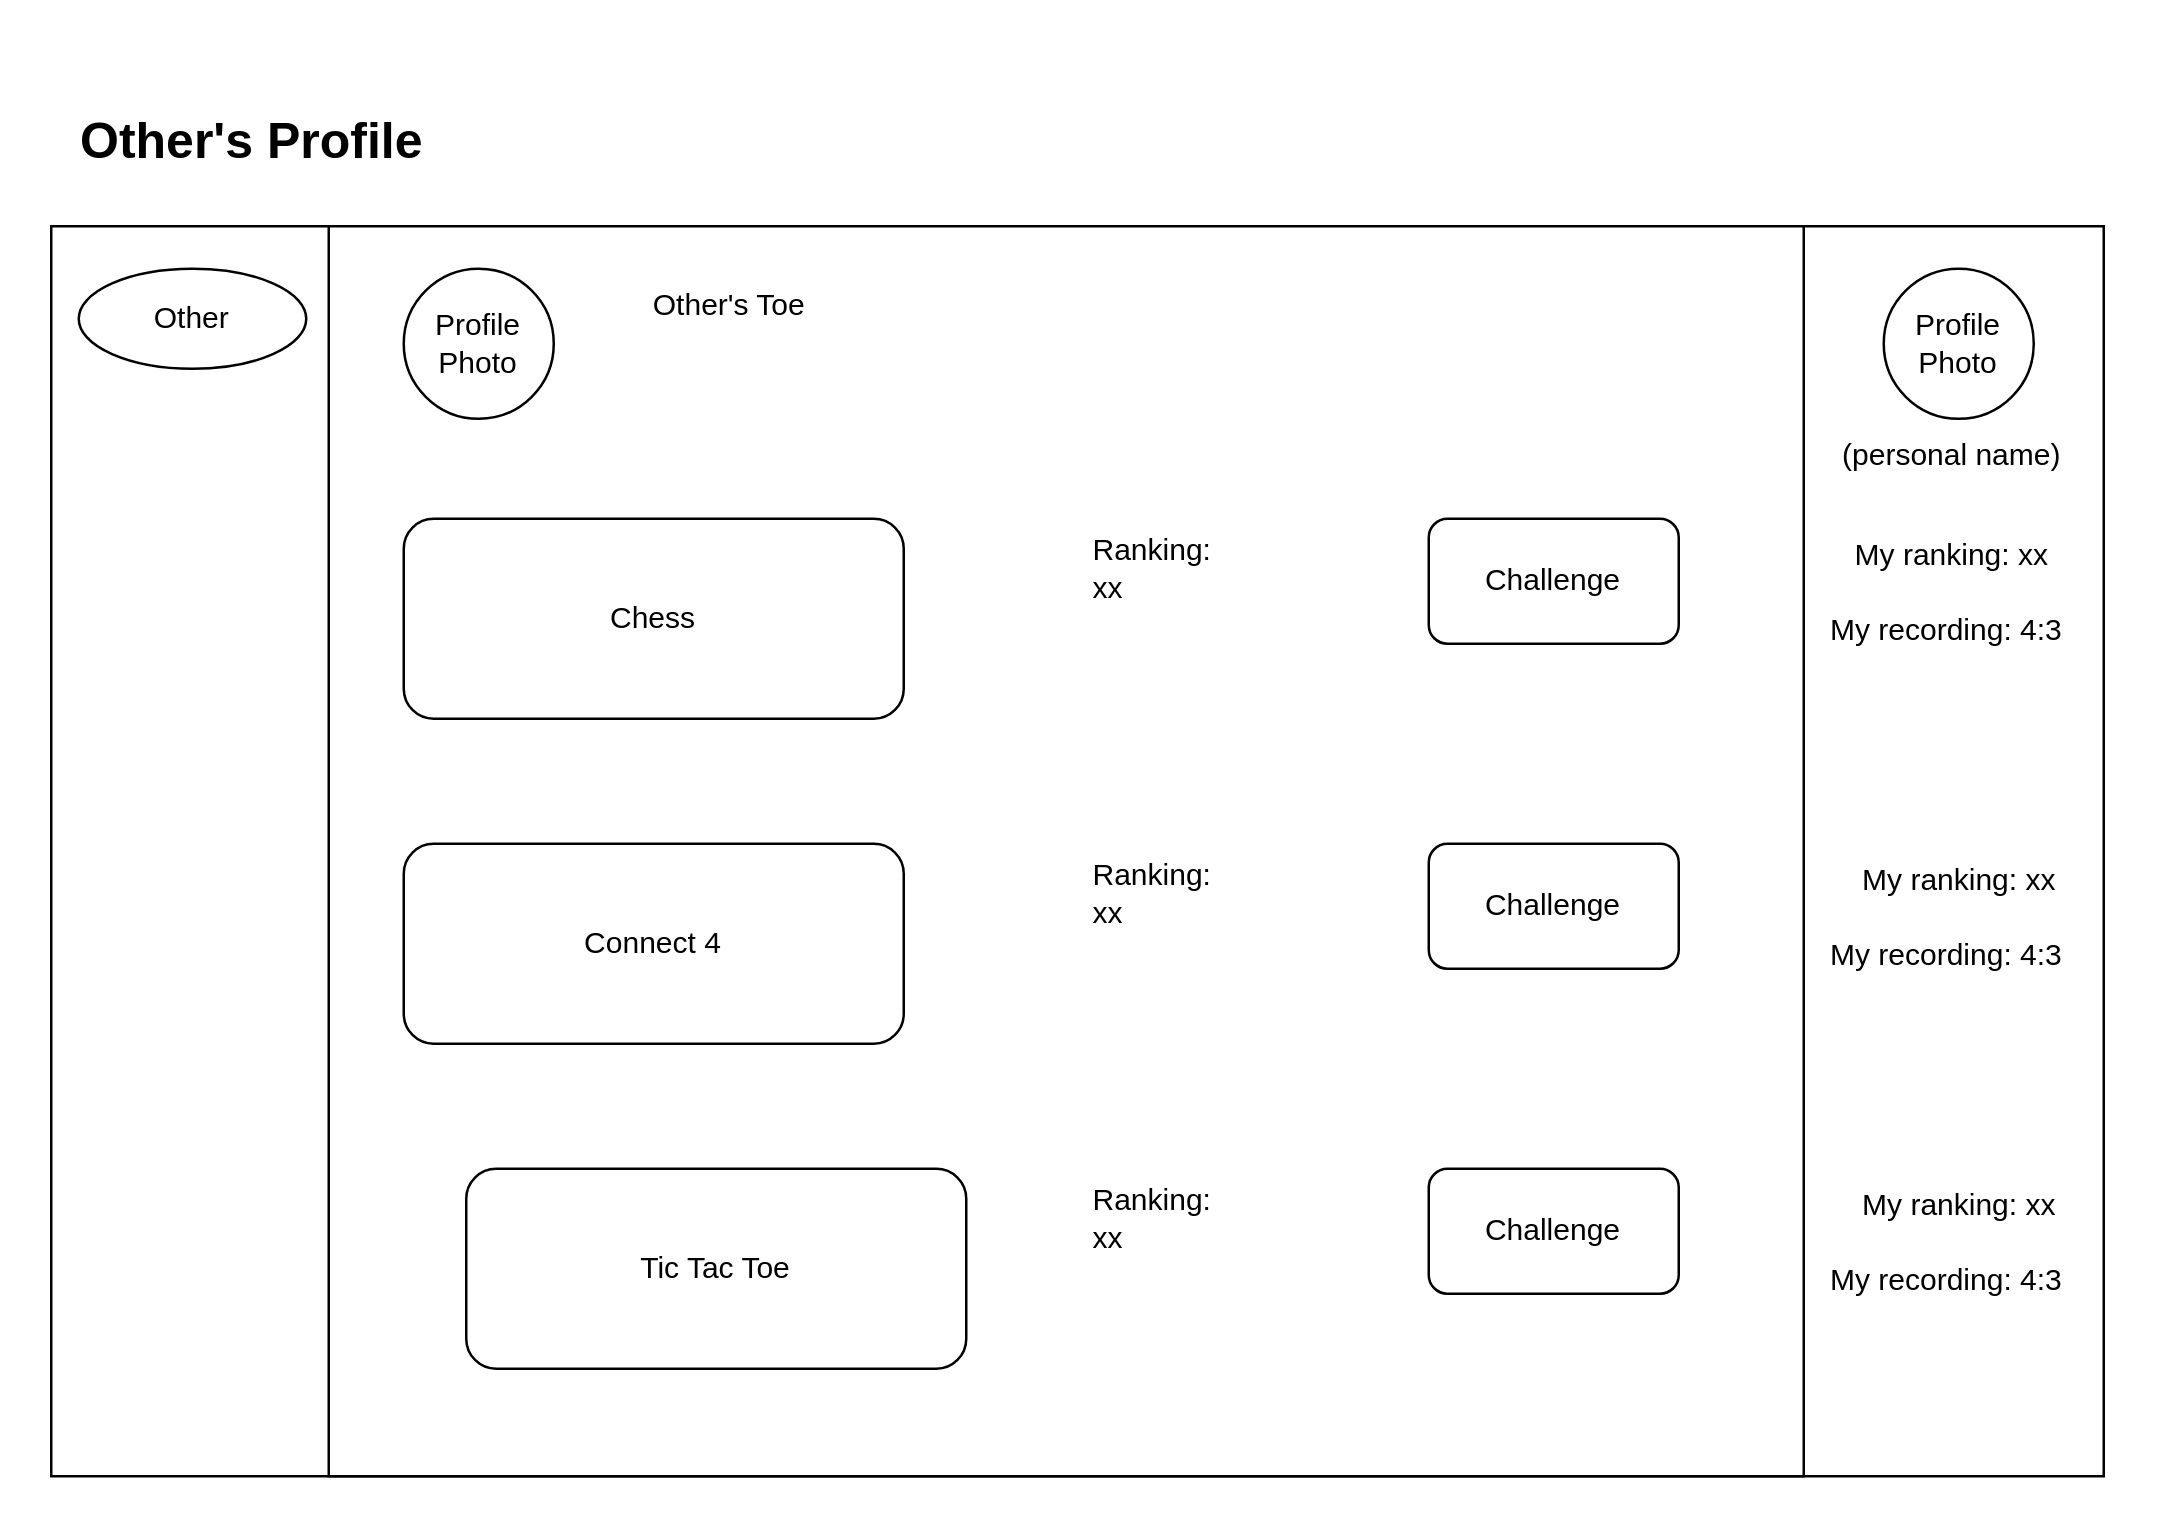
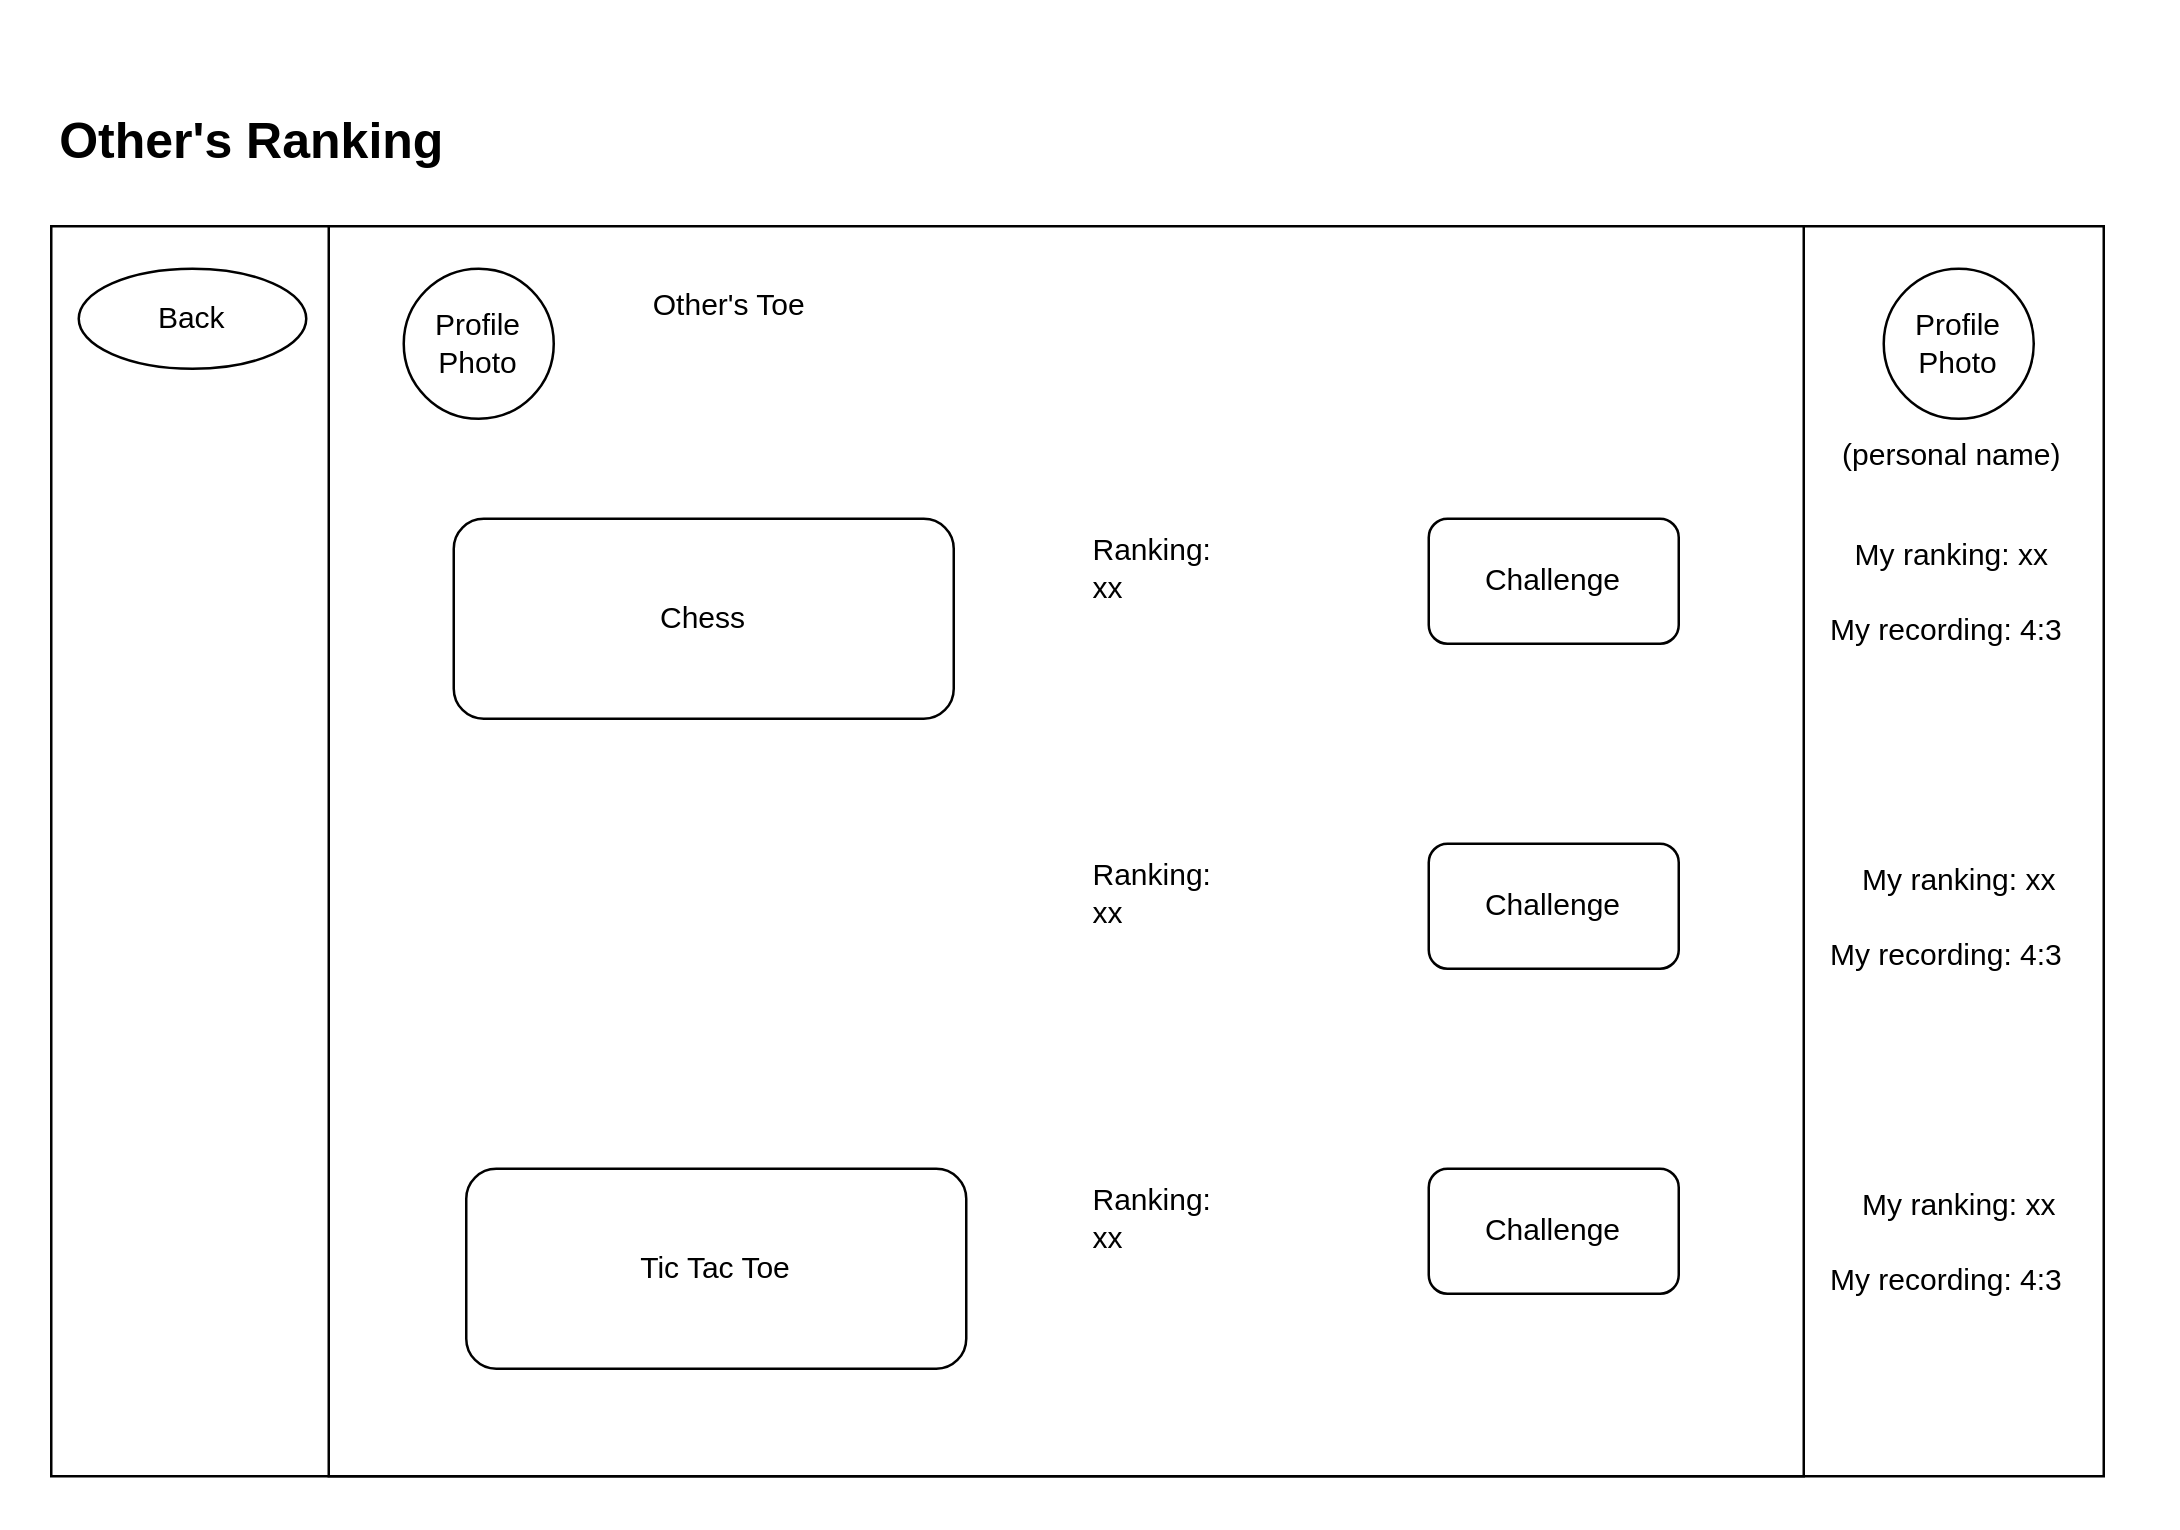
  <mxCell id="0" />
  <mxCell id="1" parent="0" />
- <mxCell id="2" value="&lt;h1&gt;&lt;font style=&quot;font-size: 20px;&quot;&gt;Other's Profile&lt;/font&gt;&lt;/h1&gt;" style="text;html=1;align=center;verticalAlign=middle;resizable=0;points=[];autosize=1;strokeColor=none;fillColor=none;" parent="1" vertex="1"><mxGeometry x="20" y="20" width="160" height="70" as="geometry" /></mxCell>
+ <mxCell id="2" value="&lt;h1&gt;&lt;font style=&quot;font-size: 20px;&quot;&gt;Other's Ranking&lt;/font&gt;&lt;/h1&gt;" style="text;html=1;align=center;verticalAlign=middle;resizable=0;points=[];autosize=1;strokeColor=none;fillColor=none;" parent="1" vertex="1"><mxGeometry x="20" y="20" width="160" height="70" as="geometry" /></mxCell>
  <mxCell id="3" value="" style="rounded=0;whiteSpace=wrap;html=1;" parent="1" vertex="1"><mxGeometry x="20" y="90" width="821" height="500" as="geometry" /></mxCell>
  <mxCell id="4" value="Profile&lt;div&gt;Photo&lt;/div&gt;" style="ellipse;whiteSpace=wrap;html=1;aspect=fixed;" parent="1" vertex="1"><mxGeometry x="753" y="107" width="60" height="60" as="geometry" /></mxCell>
  <mxCell id="5" value="(personal name)" style="text;html=1;align=center;verticalAlign=middle;resizable=0;points=[];autosize=1;strokeColor=none;fillColor=none;" parent="1" vertex="1"><mxGeometry x="725" y="167" width="110" height="30" as="geometry" /></mxCell>
- <mxCell id="6" value="Other" style="ellipse;whiteSpace=wrap;html=1;" parent="1" vertex="1"><mxGeometry x="31" y="107" width="91" height="40" as="geometry" /></mxCell>
+ <mxCell id="6" value="Back" style="ellipse;whiteSpace=wrap;html=1;" parent="1" vertex="1"><mxGeometry x="31" y="107" width="91" height="40" as="geometry" /></mxCell>
  <mxCell id="7" value="" style="rounded=0;whiteSpace=wrap;html=1;" parent="1" vertex="1"><mxGeometry x="131" y="90" width="590" height="500" as="geometry" /></mxCell>
  <mxCell id="8" value="Profile&lt;div&gt;Photo&lt;/div&gt;" style="ellipse;whiteSpace=wrap;html=1;aspect=fixed;" parent="1" vertex="1"><mxGeometry x="161" y="107" width="60" height="60" as="geometry" /></mxCell>
  <mxCell id="9" value="Other's Toe" style="text;html=1;align=center;verticalAlign=middle;resizable=0;points=[];autosize=1;strokeColor=none;fillColor=none;" parent="1" vertex="1"><mxGeometry x="241" y="107" width="100" height="30" as="geometry" /></mxCell>
- <mxCell id="10" value="Chess" style="rounded=1;whiteSpace=wrap;html=1;strokeColor=default;align=center;verticalAlign=middle;fontFamily=Helvetica;fontSize=12;fontColor=default;fillColor=default;" parent="1" vertex="1"><mxGeometry x="161" y="207" width="200" height="80" as="geometry" /></mxCell>
+ <mxCell id="10" value="Chess" style="rounded=1;whiteSpace=wrap;html=1;strokeColor=default;align=center;verticalAlign=middle;fontFamily=Helvetica;fontSize=12;fontColor=default;fillColor=default;" parent="1" vertex="1"><mxGeometry x="181" y="207" width="200" height="80" as="geometry" /></mxCell>
  <mxCell id="11" value="Tic Tac Toe" style="rounded=1;whiteSpace=wrap;html=1;strokeColor=default;align=center;verticalAlign=middle;fontFamily=Helvetica;fontSize=12;fontColor=default;fillColor=default;" parent="1" vertex="1"><mxGeometry x="186" y="467" width="200" height="80" as="geometry" /></mxCell>
- <mxCell id="12" value="Connect 4" style="rounded=1;whiteSpace=wrap;html=1;strokeColor=default;align=center;verticalAlign=middle;fontFamily=Helvetica;fontSize=12;fontColor=default;fillColor=default;" parent="1" vertex="1"><mxGeometry x="161" y="337" width="200" height="80" as="geometry" /></mxCell>
  <mxCell id="13" value="Ranking:&amp;nbsp;&lt;div&gt;xx&lt;/div&gt;" style="text;html=1;align=left;verticalAlign=middle;resizable=0;points=[];autosize=1;strokeColor=none;fillColor=none;" parent="1" vertex="1"><mxGeometry x="435" y="467" width="70" height="40" as="geometry" /></mxCell>
  <mxCell id="14" value="Ranking:&amp;nbsp;&lt;div&gt;xx&lt;/div&gt;" style="text;html=1;align=left;verticalAlign=middle;resizable=0;points=[];autosize=1;strokeColor=none;fillColor=none;" parent="1" vertex="1"><mxGeometry x="435" y="337" width="70" height="40" as="geometry" /></mxCell>
  <mxCell id="15" value="Ranking:&amp;nbsp;&lt;div&gt;xx&lt;/div&gt;" style="text;html=1;align=left;verticalAlign=middle;resizable=0;points=[];autosize=1;strokeColor=none;fillColor=none;" parent="1" vertex="1"><mxGeometry x="435" y="207" width="70" height="40" as="geometry" /></mxCell>
  <mxCell id="16" value="My ranking:&amp;nbsp;&lt;span style=&quot;background-color: initial; text-align: left;&quot;&gt;xx&lt;/span&gt;" style="text;html=1;align=center;verticalAlign=middle;resizable=0;points=[];autosize=1;strokeColor=none;fillColor=none;" parent="1" vertex="1"><mxGeometry x="730" y="207" width="100" height="30" as="geometry" /></mxCell>
  <mxCell id="17" value="Challenge" style="rounded=1;whiteSpace=wrap;html=1;" parent="1" vertex="1"><mxGeometry x="571" y="207" width="100" height="50" as="geometry" /></mxCell>
  <mxCell id="18" value="Challenge" style="rounded=1;whiteSpace=wrap;html=1;" parent="1" vertex="1"><mxGeometry x="571" y="337" width="100" height="50" as="geometry" /></mxCell>
  <mxCell id="19" value="Challenge" style="rounded=1;whiteSpace=wrap;html=1;" parent="1" vertex="1"><mxGeometry x="571" y="467" width="100" height="50" as="geometry" /></mxCell>
  <mxCell id="20" value="&lt;span style=&quot;&quot;&gt;My recording: 4:3&lt;/span&gt;" style="text;html=1;align=left;verticalAlign=middle;resizable=0;points=[];autosize=1;strokeColor=none;fillColor=none;" vertex="1" parent="1"><mxGeometry x="730" y="237" width="120" height="30" as="geometry" /></mxCell>
  <mxCell id="21" value="My ranking:&amp;nbsp;&lt;span style=&quot;background-color: initial; text-align: left;&quot;&gt;xx&lt;/span&gt;" style="text;html=1;align=center;verticalAlign=middle;resizable=0;points=[];autosize=1;strokeColor=none;fillColor=none;" vertex="1" parent="1"><mxGeometry x="733" y="467" width="100" height="30" as="geometry" /></mxCell>
  <mxCell id="22" value="&lt;span style=&quot;&quot;&gt;My recording: 4:3&lt;/span&gt;" style="text;html=1;align=left;verticalAlign=middle;resizable=0;points=[];autosize=1;strokeColor=none;fillColor=none;" vertex="1" parent="1"><mxGeometry x="730" y="497" width="120" height="30" as="geometry" /></mxCell>
  <mxCell id="23" value="My ranking:&amp;nbsp;&lt;span style=&quot;background-color: initial; text-align: left;&quot;&gt;xx&lt;/span&gt;" style="text;html=1;align=center;verticalAlign=middle;resizable=0;points=[];autosize=1;strokeColor=none;fillColor=none;" vertex="1" parent="1"><mxGeometry x="733" y="337" width="100" height="30" as="geometry" /></mxCell>
  <mxCell id="24" value="&lt;span style=&quot;&quot;&gt;My recording: 4:3&lt;/span&gt;" style="text;html=1;align=left;verticalAlign=middle;resizable=0;points=[];autosize=1;strokeColor=none;fillColor=none;" vertex="1" parent="1"><mxGeometry x="730" y="367" width="120" height="30" as="geometry" /></mxCell>
